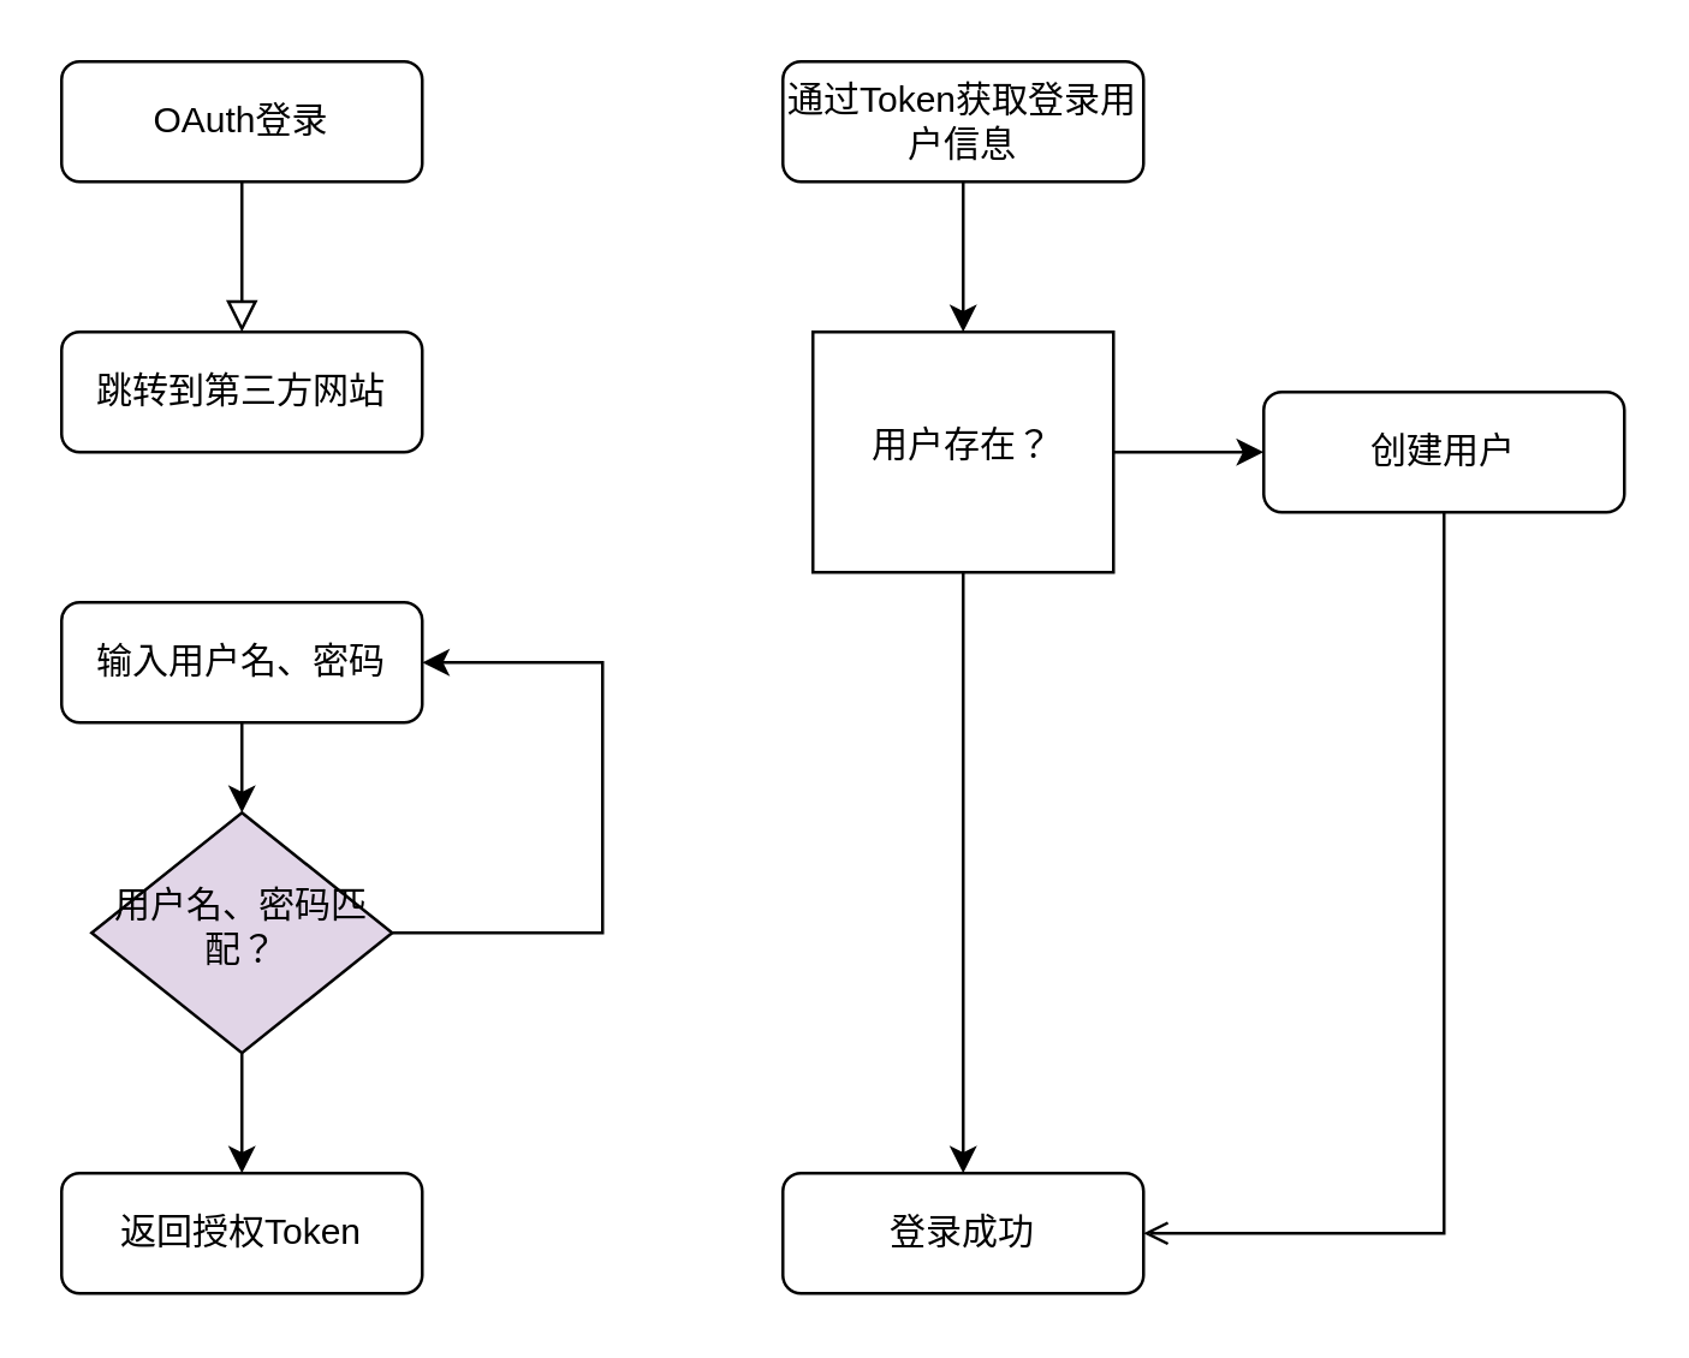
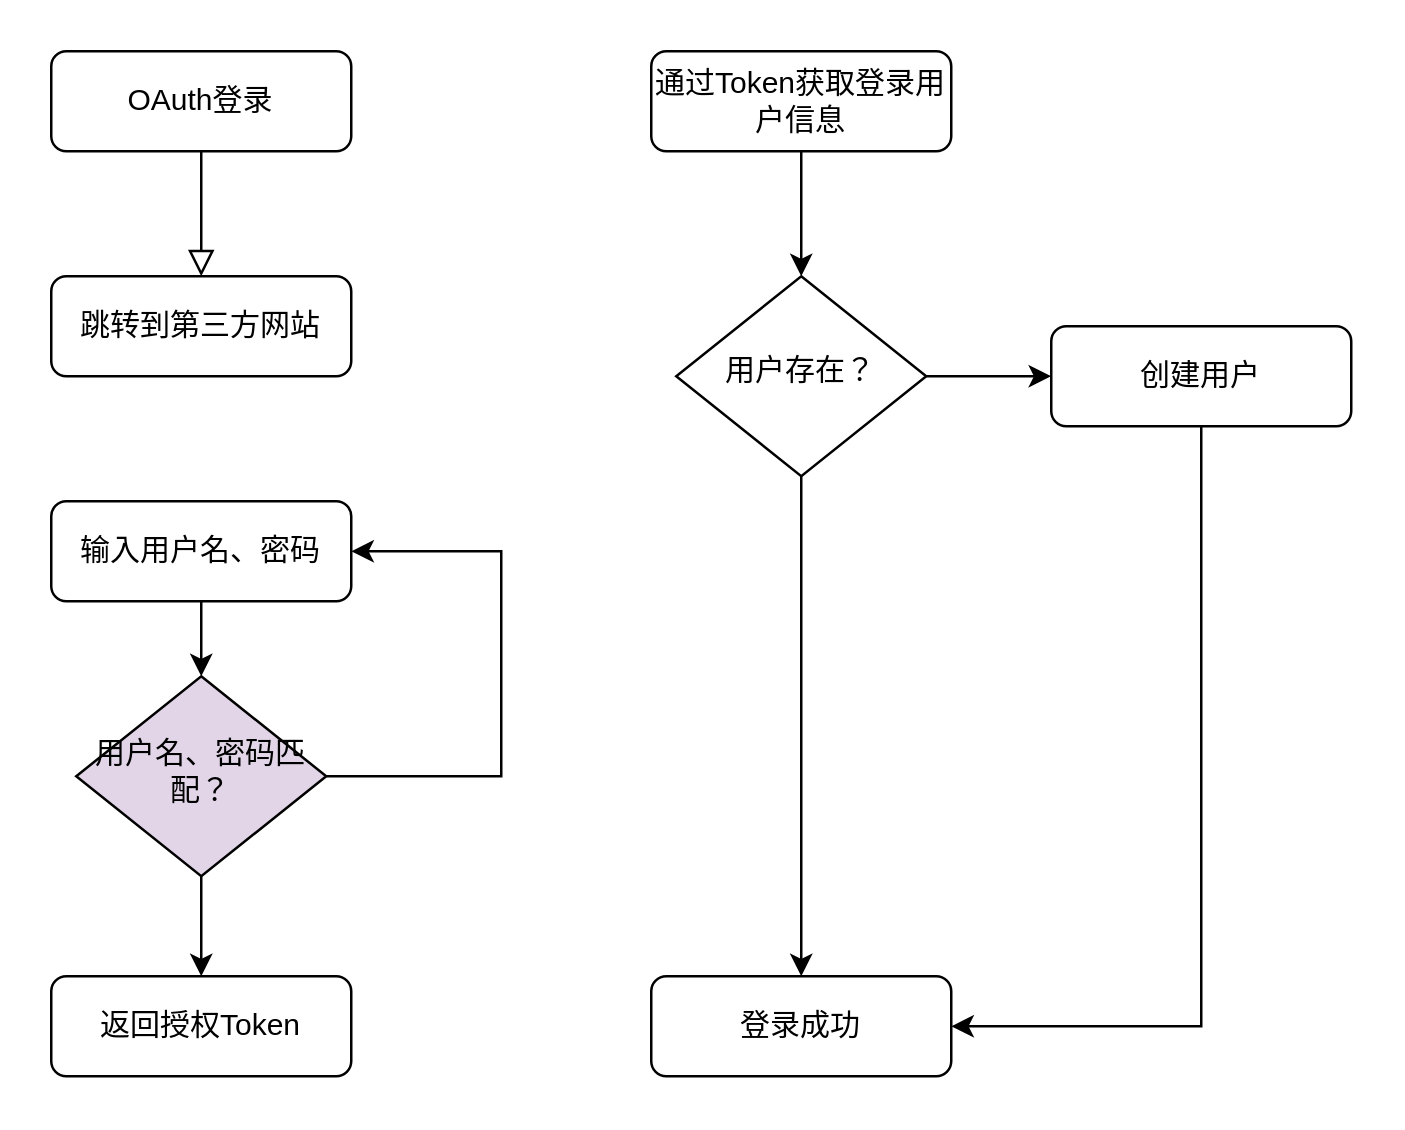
  <mxCell id="0" />
  <mxCell id="1" parent="0" />
  <mxCell id="2" value="" style="rounded=0;html=1;jettySize=auto;orthogonalLoop=1;fontSize=11;endArrow=block;endFill=0;endSize=8;strokeWidth=1;shadow=0;labelBackgroundColor=none;edgeStyle=orthogonalEdgeStyle;" edge="1" parent="1" source="3"><mxGeometry relative="1" as="geometry"><mxPoint x="80" y="110" as="targetPoint" /></mxGeometry></mxCell>
  <mxCell id="3" value="OAuth登录" style="rounded=1;whiteSpace=wrap;html=1;fontSize=12;glass=0;strokeWidth=1;shadow=0;" vertex="1" parent="1"><mxGeometry x="20" y="20" width="120" height="40" as="geometry" /></mxCell>
  <mxCell id="4" value="跳转到第三方网站" style="rounded=1;whiteSpace=wrap;html=1;fontSize=12;glass=0;strokeWidth=1;shadow=0;" vertex="1" parent="1"><mxGeometry x="20" y="110" width="120" height="40" as="geometry" /></mxCell>
  <mxCell id="5" style="edgeStyle=orthogonalEdgeStyle;rounded=0;orthogonalLoop=1;jettySize=auto;html=1;exitX=0.5;exitY=1;exitDx=0;exitDy=0;entryX=0.5;entryY=0;entryDx=0;entryDy=0;" edge="1" parent="1" source="6" target="9"><mxGeometry relative="1" as="geometry" /></mxCell>
  <mxCell id="6" value="输入用户名、密码" style="rounded=1;whiteSpace=wrap;html=1;fontSize=12;glass=0;strokeWidth=1;shadow=0;" vertex="1" parent="1"><mxGeometry x="20" y="200" width="120" height="40" as="geometry" /></mxCell>
  <mxCell id="7" style="edgeStyle=orthogonalEdgeStyle;rounded=0;orthogonalLoop=1;jettySize=auto;html=1;exitX=1;exitY=0.5;exitDx=0;exitDy=0;entryX=1;entryY=0.5;entryDx=0;entryDy=0;" edge="1" parent="1" source="9" target="6"><mxGeometry relative="1" as="geometry"><Array as="points"><mxPoint x="200" y="310" /><mxPoint x="200" y="220" /></Array></mxGeometry></mxCell>
  <mxCell id="8" style="edgeStyle=orthogonalEdgeStyle;rounded=0;orthogonalLoop=1;jettySize=auto;html=1;exitX=0.5;exitY=1;exitDx=0;exitDy=0;entryX=0.5;entryY=0;entryDx=0;entryDy=0;" edge="1" parent="1" source="9" target="10"><mxGeometry relative="1" as="geometry" /></mxCell>
  <mxCell id="9" value="用户名、密码匹配？" style="rhombus;whiteSpace=wrap;html=1;shadow=0;fontFamily=Helvetica;fontSize=12;align=center;strokeWidth=1;spacing=6;spacingTop=-4;fillColor=#e1d5e7;" vertex="1" parent="1"><mxGeometry x="30" y="270" width="100" height="80" as="geometry" /></mxCell>
  <mxCell id="10" value="返回授权Token" style="rounded=1;whiteSpace=wrap;html=1;fontSize=12;glass=0;strokeWidth=1;shadow=0;" vertex="1" parent="1"><mxGeometry x="20" y="390" width="120" height="40" as="geometry" /></mxCell>
  <mxCell id="11" style="edgeStyle=orthogonalEdgeStyle;rounded=0;orthogonalLoop=1;jettySize=auto;html=1;exitX=0.5;exitY=1;exitDx=0;exitDy=0;" edge="1" parent="1" source="12" target="15"><mxGeometry relative="1" as="geometry" /></mxCell>
  <mxCell id="12" value="通过Token获取登录用户信息" style="rounded=1;whiteSpace=wrap;html=1;fontSize=12;glass=0;strokeWidth=1;shadow=0;" vertex="1" parent="1"><mxGeometry x="260" y="20" width="120" height="40" as="geometry" /></mxCell>
  <mxCell id="13" style="edgeStyle=orthogonalEdgeStyle;rounded=0;orthogonalLoop=1;jettySize=auto;html=1;exitX=0.5;exitY=1;exitDx=0;exitDy=0;" edge="1" parent="1" source="15" target="16"><mxGeometry relative="1" as="geometry" /></mxCell>
  <mxCell id="14" style="edgeStyle=orthogonalEdgeStyle;rounded=0;orthogonalLoop=1;jettySize=auto;html=1;exitX=1;exitY=0.5;exitDx=0;exitDy=0;entryX=0;entryY=0.5;entryDx=0;entryDy=0;" edge="1" parent="1" source="15" target="18"><mxGeometry relative="1" as="geometry" /></mxCell>
- <mxCell id="15" value="用户存在？" style="whiteSpace=wrap;html=1;shadow=0;fontFamily=Helvetica;fontSize=12;align=center;strokeWidth=1;spacing=6;spacingTop=-4;rounded=0;" vertex="1" parent="1"><mxGeometry x="270" y="110" width="100" height="80" as="geometry" /></mxCell>
+ <mxCell id="15" value="用户存在？" style="rhombus;whiteSpace=wrap;html=1;shadow=0;fontFamily=Helvetica;fontSize=12;align=center;strokeWidth=1;spacing=6;spacingTop=-4;" vertex="1" parent="1"><mxGeometry x="270" y="110" width="100" height="80" as="geometry" /></mxCell>
  <mxCell id="16" value="登录成功" style="rounded=1;whiteSpace=wrap;html=1;fontSize=12;glass=0;strokeWidth=1;shadow=0;" vertex="1" parent="1"><mxGeometry x="260" y="390" width="120" height="40" as="geometry" /></mxCell>
- <mxCell id="17" style="edgeStyle=orthogonalEdgeStyle;rounded=0;orthogonalLoop=1;jettySize=auto;html=1;exitX=0.5;exitY=1;exitDx=0;exitDy=0;entryX=1;entryY=0.5;entryDx=0;entryDy=0;endArrow=open;" edge="1" parent="1" source="18" target="16"><mxGeometry relative="1" as="geometry" /></mxCell>
+ <mxCell id="17" style="edgeStyle=orthogonalEdgeStyle;rounded=0;orthogonalLoop=1;jettySize=auto;html=1;exitX=0.5;exitY=1;exitDx=0;exitDy=0;entryX=1;entryY=0.5;entryDx=0;entryDy=0;" edge="1" parent="1" source="18" target="16"><mxGeometry relative="1" as="geometry" /></mxCell>
  <mxCell id="18" value="创建用户" style="rounded=1;whiteSpace=wrap;html=1;fontSize=12;glass=0;strokeWidth=1;shadow=0;" vertex="1" parent="1"><mxGeometry x="420" y="130" width="120" height="40" as="geometry" /></mxCell>
